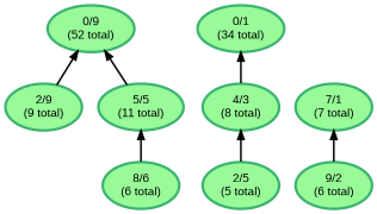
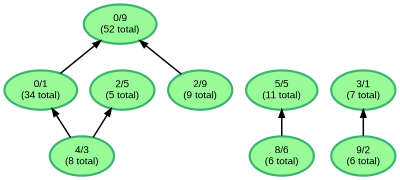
  digraph {
    rankdir=BT
    node [color=mediumseagreen fillcolor=palegreen fontname=Arial penwidth=3 style=filled]
    edge [penwidth=2]
    n1 [label="0/9\n(52 total)"]
    n2 [label="0/1\n(34 total)"]
    n3 [label="2/9\n(9 total)"]
    n4 [label="4/3\n(8 total)"]
    n5 [label="5/5\n(11 total)"]
    n6 [label="2/5\n(5 total)"]
-   n7 [label="7/1\n(7 total)"]
+   n7 [label="3/1\n(7 total)"]
    n8 [label="8/6\n(6 total)"]
    n9 [label="9/2\n(6 total)"]
-   n5 -> n1
+   n2 -> n1
    n3 -> n1
    n4 -> n2
-   n6 -> n4
+   n4 -> n6
    n8 -> n5
    n9 -> n7
  }
